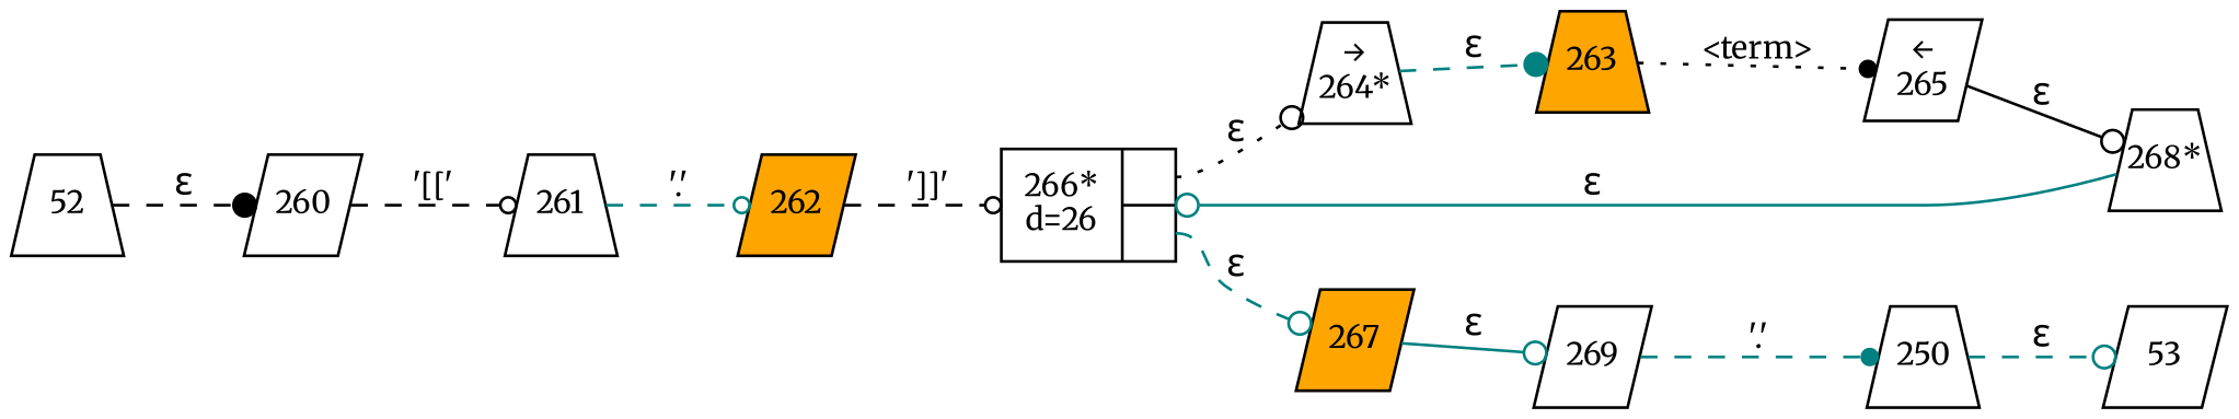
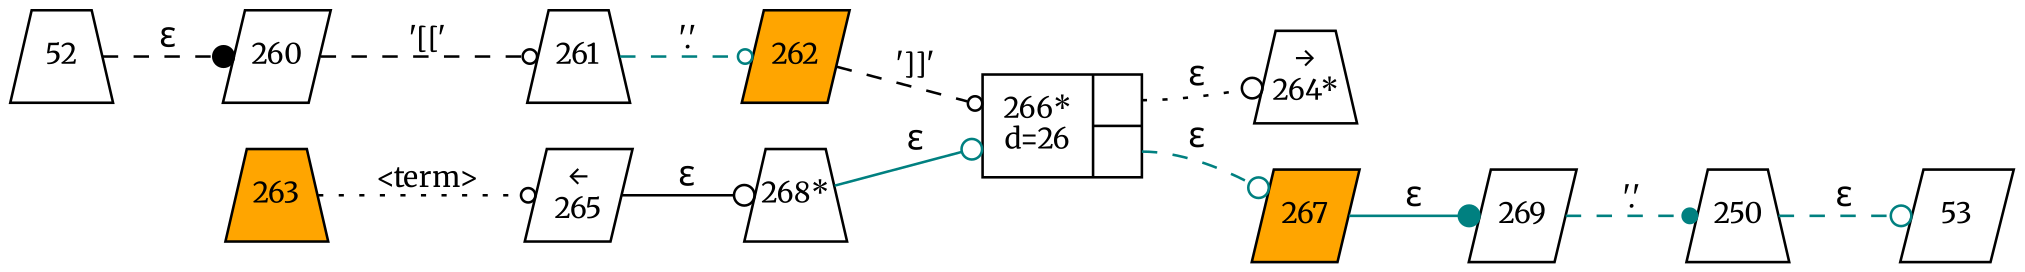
  digraph {
    fontname=Merriweather
    rankdir=LR
    node [fillcolor=white fixedsize=true fontname=Merriweather fontsize=11 shape=parallelogram style=filled peripheries=1]
    edge [arrowhead=odot color=teal fontname=Merriweather style=dashed]
    n1 [label=53 width=.6 peripheries=""]
    n2 [label=260 width=.55]
    n3 [label=261 shape=trapezium width=.55]
    n4 [fillcolor=orange label=262 width=.55]
    n5 [fixedsize=false label="{266*\nd=26|{<p0>|<p1>}}" shape=record]
    n6 [label="&rarr;\n264*" shape=trapezium width=.55]
    n7 [fillcolor=orange label=267 width=.55]
    n8 [fillcolor=orange label=263 shape=trapezium width=.55]
    n9 [label="&larr;\n265" width=.55]
    n10 [label="268*" shape=trapezium width=.55]
    n11 [label=269 width=.55]
    n12 [label=250 shape=trapezium width=.55]
    n13 [label=52 shape=trapezium width=.55]
    n2 -> n3 [arrowsize=.7 color=black fontsize=11 label="'[['"]
    n3 -> n4 [arrowsize=.7 fontsize=11 label="'.'"]
    n4 -> n5 [arrowsize=.7 color=black fontsize=11 label="']]'"]
    n5 -> n6 [color=black label="&epsilon;" style=dotted tailport=p0]
    n5 -> n7 [label="&epsilon;" tailport=p1]
-   n6 -> n8 [arrowhead=dot label="&epsilon;"]
-   n7 -> n11 [label="&epsilon;" style=solid]
-   n8 -> n9 [arrowhead=dot arrowsize=.7 color=black fontsize=11 label="<term>" style=dotted]
+   n7 -> n11 [arrowhead=dot label="&epsilon;" style=solid]
+   n8 -> n9 [arrowsize=.7 color=black fontsize=11 label="<term>" style=dotted]
    n9 -> n10 [color=black label="&epsilon;" style=solid]
    n10 -> n5 [label="&epsilon;" style=solid]
    n11 -> n12 [arrowhead=dot arrowsize=.7 fontsize=11 label="'.'"]
    n12 -> n1 [label="&epsilon;"]
    n13 -> n2 [arrowhead=dot color=black label="&epsilon;"]
  }
